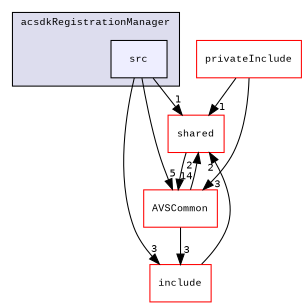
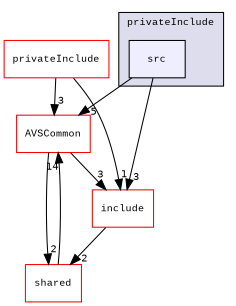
  digraph {
    compound=true
    fontname="Liberation Mono"
    node [fillcolor=white fontname="Liberation Mono" fontsize=10 shape=box style=filled color=red]
    edge [fontname="Liberation Mono" headlabel=3 labeldistance=1.5 labelfontname=Helvetica labelfontsize=10]
    n1 [fillcolor="#eeeeff" label=src pencolor=black color=""]
    n2 [label=shared]
    n3 [label=AVSCommon]
    n4 [label=include]
    n5 [label=privateInclude]
    subgraph cluster_1 {
      bgcolor="#ddddee"
      fontsize=10
-     label=acsdkRegistrationManager
+     label=privateInclude
      pencolor=black
      n1
    }
-   n1 -> n2 [headlabel=1]
    n1 -> n3 [headlabel=5]
    n1 -> n4
    n2 -> n3 [headlabel=14]
    n3 -> n2 [headlabel=2]
    n3 -> n4
    n4 -> n2 [headlabel=2]
-   n5 -> n2 [headlabel=1]
+   n5 -> n4 [headlabel=1]
    n5 -> n3
  }
